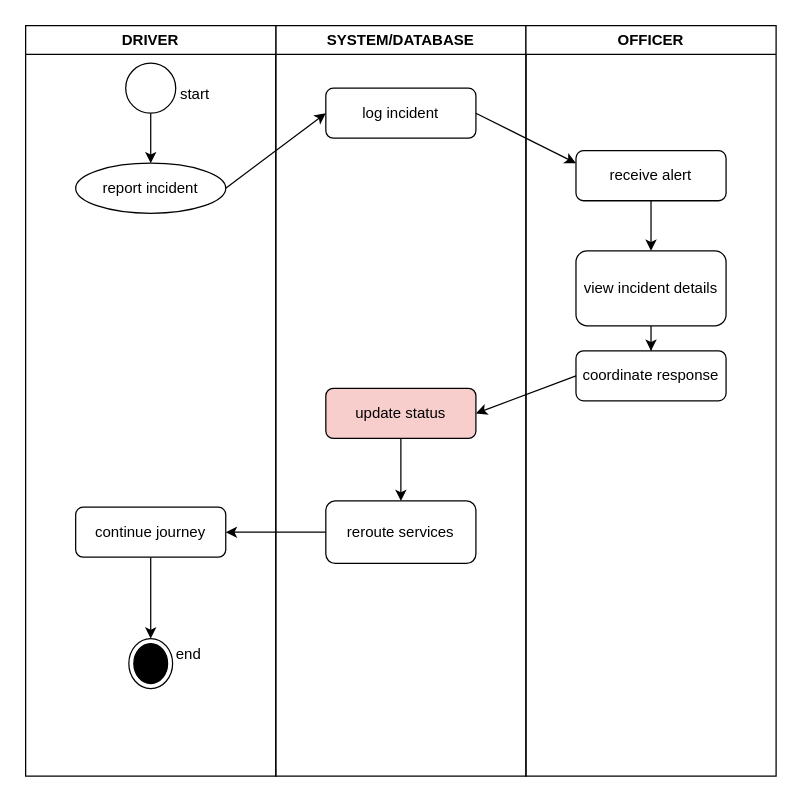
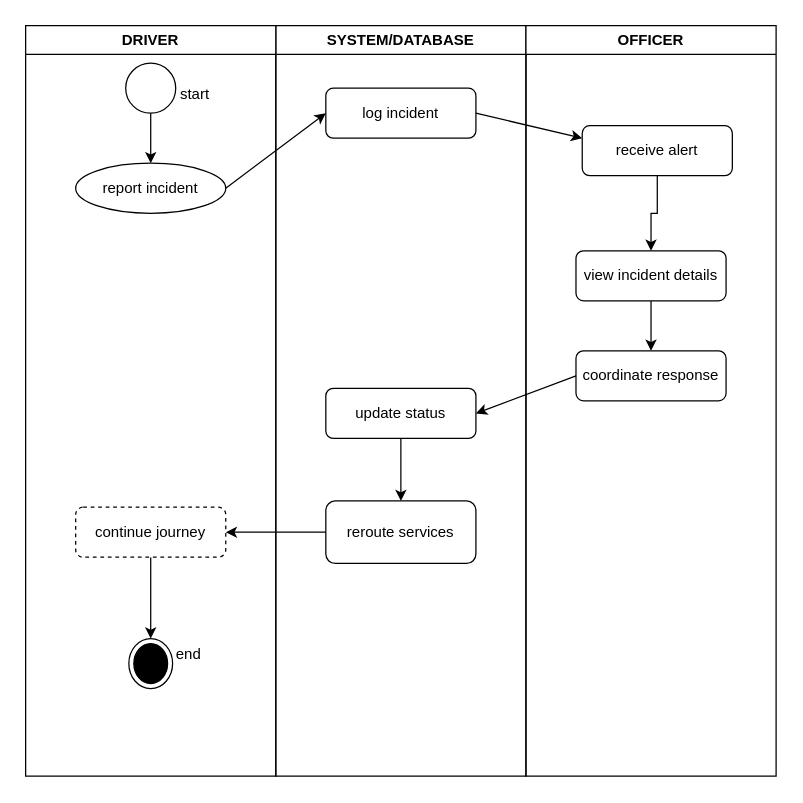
  <mxCell id="0" />
  <mxCell id="1" parent="0" />
  <mxCell id="2" value="SYSTEM/DATABASE" style="swimlane;whiteSpace=wrap;html=1;" vertex="1" parent="1"><mxGeometry x="220" y="20" width="200" height="600" as="geometry" /></mxCell>
  <mxCell id="3" value="log incident" style="rounded=1;whiteSpace=wrap;html=1;" vertex="1" parent="2"><mxGeometry x="40" y="50" width="120" height="40" as="geometry" /></mxCell>
  <mxCell id="4" value="" style="edgeStyle=orthogonalEdgeStyle;rounded=0;orthogonalLoop=1;jettySize=auto;html=1;" edge="1" parent="2" source="5" target="6"><mxGeometry relative="1" as="geometry" /></mxCell>
- <mxCell id="5" value="update status" style="rounded=1;whiteSpace=wrap;html=1;fillColor=#f8cecc;" vertex="1" parent="2"><mxGeometry x="40" y="290" width="120" height="40" as="geometry" /></mxCell>
+ <mxCell id="5" value="update status" style="rounded=1;whiteSpace=wrap;html=1;" vertex="1" parent="2"><mxGeometry x="40" y="290" width="120" height="40" as="geometry" /></mxCell>
  <mxCell id="6" value="reroute services" style="rounded=1;whiteSpace=wrap;html=1;" vertex="1" parent="2"><mxGeometry x="40" y="380" width="120" height="50" as="geometry" /></mxCell>
  <mxCell id="7" value="OFFICER" style="swimlane;whiteSpace=wrap;html=1;" vertex="1" parent="1"><mxGeometry x="420" y="20" width="200" height="600" as="geometry" /></mxCell>
  <mxCell id="8" value="" style="edgeStyle=orthogonalEdgeStyle;rounded=0;orthogonalLoop=1;jettySize=auto;html=1;" edge="1" parent="7" source="9" target="11"><mxGeometry relative="1" as="geometry" /></mxCell>
- <mxCell id="9" value="receive alert" style="rounded=1;whiteSpace=wrap;html=1;" vertex="1" parent="7"><mxGeometry x="40" y="100" width="120" height="40" as="geometry" /></mxCell>
+ <mxCell id="9" value="receive alert" style="rounded=1;whiteSpace=wrap;html=1;" vertex="1" parent="7"><mxGeometry x="45" y="80" width="120" height="40" as="geometry" /></mxCell>
  <mxCell id="10" value="" style="edgeStyle=orthogonalEdgeStyle;rounded=0;orthogonalLoop=1;jettySize=auto;html=1;" edge="1" parent="7" source="11" target="12"><mxGeometry relative="1" as="geometry" /></mxCell>
- <mxCell id="11" value="view incident details" style="rounded=1;whiteSpace=wrap;html=1;" vertex="1" parent="7"><mxGeometry x="40" y="180" width="120" height="60" as="geometry" /></mxCell>
+ <mxCell id="11" value="view incident details" style="rounded=1;whiteSpace=wrap;html=1;" vertex="1" parent="7"><mxGeometry x="40" y="180" width="120" height="40" as="geometry" /></mxCell>
  <mxCell id="12" value="coordinate response" style="rounded=1;whiteSpace=wrap;html=1;" vertex="1" parent="7"><mxGeometry x="40" y="260" width="120" height="40" as="geometry" /></mxCell>
  <mxCell id="13" value="DRIVER" style="swimlane;whiteSpace=wrap;html=1;" vertex="1" parent="1"><mxGeometry x="20" y="20" width="200" height="600" as="geometry" /></mxCell>
  <mxCell id="14" value="" style="edgeStyle=orthogonalEdgeStyle;rounded=0;orthogonalLoop=1;jettySize=auto;html=1;" edge="1" parent="13" source="15" target="16"><mxGeometry relative="1" as="geometry" /></mxCell>
  <mxCell id="15" value="" style="ellipse;whiteSpace=wrap;html=1;aspect=fixed;" vertex="1" parent="13"><mxGeometry x="80" y="30" width="40" height="40" as="geometry" /></mxCell>
  <mxCell id="16" value="report incident" style="ellipse;whiteSpace=wrap;html=1;" vertex="1" parent="13"><mxGeometry x="40" y="110" width="120" height="40" as="geometry" /></mxCell>
  <mxCell id="17" value="" style="edgeStyle=orthogonalEdgeStyle;rounded=0;orthogonalLoop=1;jettySize=auto;html=1;" edge="1" parent="13" source="18" target="19"><mxGeometry relative="1" as="geometry" /></mxCell>
- <mxCell id="18" value="continue journey" style="rounded=1;whiteSpace=wrap;html=1;" vertex="1" parent="13"><mxGeometry x="40" y="385" width="120" height="40" as="geometry" /></mxCell>
+ <mxCell id="18" value="continue journey" style="rounded=1;whiteSpace=wrap;html=1;dashed=1;" vertex="1" parent="13"><mxGeometry x="40" y="385" width="120" height="40" as="geometry" /></mxCell>
  <mxCell id="19" value="" style="ellipse;html=1;shape=endState;fillColor=#000000;strokeColor=#000000;" vertex="1" parent="13"><mxGeometry x="82.5" y="490" width="35" height="40" as="geometry" /></mxCell>
  <mxCell id="20" value="start" style="text;html=1;align=center;verticalAlign=middle;resizable=0;points=[];autosize=1;strokeColor=none;fillColor=none;" vertex="1" parent="13"><mxGeometry x="110" y="40" width="50" height="30" as="geometry" /></mxCell>
  <mxCell id="21" value="" style="endArrow=classic;html=1;rounded=0;exitX=1;exitY=0.5;exitDx=0;exitDy=0;entryX=0;entryY=0.5;entryDx=0;entryDy=0;" edge="1" parent="1" source="16" target="3"><mxGeometry width="50" height="50" relative="1" as="geometry"><mxPoint x="310" y="90" as="sourcePoint" /><mxPoint x="360" y="40" as="targetPoint" /></mxGeometry></mxCell>
  <mxCell id="22" value="" style="endArrow=classic;html=1;rounded=0;entryX=0;entryY=0.25;entryDx=0;entryDy=0;exitX=1;exitY=0.5;exitDx=0;exitDy=0;" edge="1" parent="1" source="3" target="9"><mxGeometry width="50" height="50" relative="1" as="geometry"><mxPoint x="310" y="90" as="sourcePoint" /><mxPoint x="360" y="40" as="targetPoint" /></mxGeometry></mxCell>
  <mxCell id="23" value="" style="endArrow=classic;html=1;rounded=0;exitX=0;exitY=0.5;exitDx=0;exitDy=0;entryX=1;entryY=0.5;entryDx=0;entryDy=0;" edge="1" parent="1" source="12" target="5"><mxGeometry width="50" height="50" relative="1" as="geometry"><mxPoint x="310" y="330" as="sourcePoint" /><mxPoint x="360" y="280" as="targetPoint" /></mxGeometry></mxCell>
  <mxCell id="24" value="" style="edgeStyle=orthogonalEdgeStyle;rounded=0;orthogonalLoop=1;jettySize=auto;html=1;" edge="1" parent="1" source="6" target="18"><mxGeometry relative="1" as="geometry" /></mxCell>
  <mxCell id="25" value="end" style="text;html=1;align=center;verticalAlign=middle;resizable=0;points=[];autosize=1;strokeColor=none;fillColor=none;" vertex="1" parent="1"><mxGeometry x="130" y="508" width="40" height="30" as="geometry" /></mxCell>
